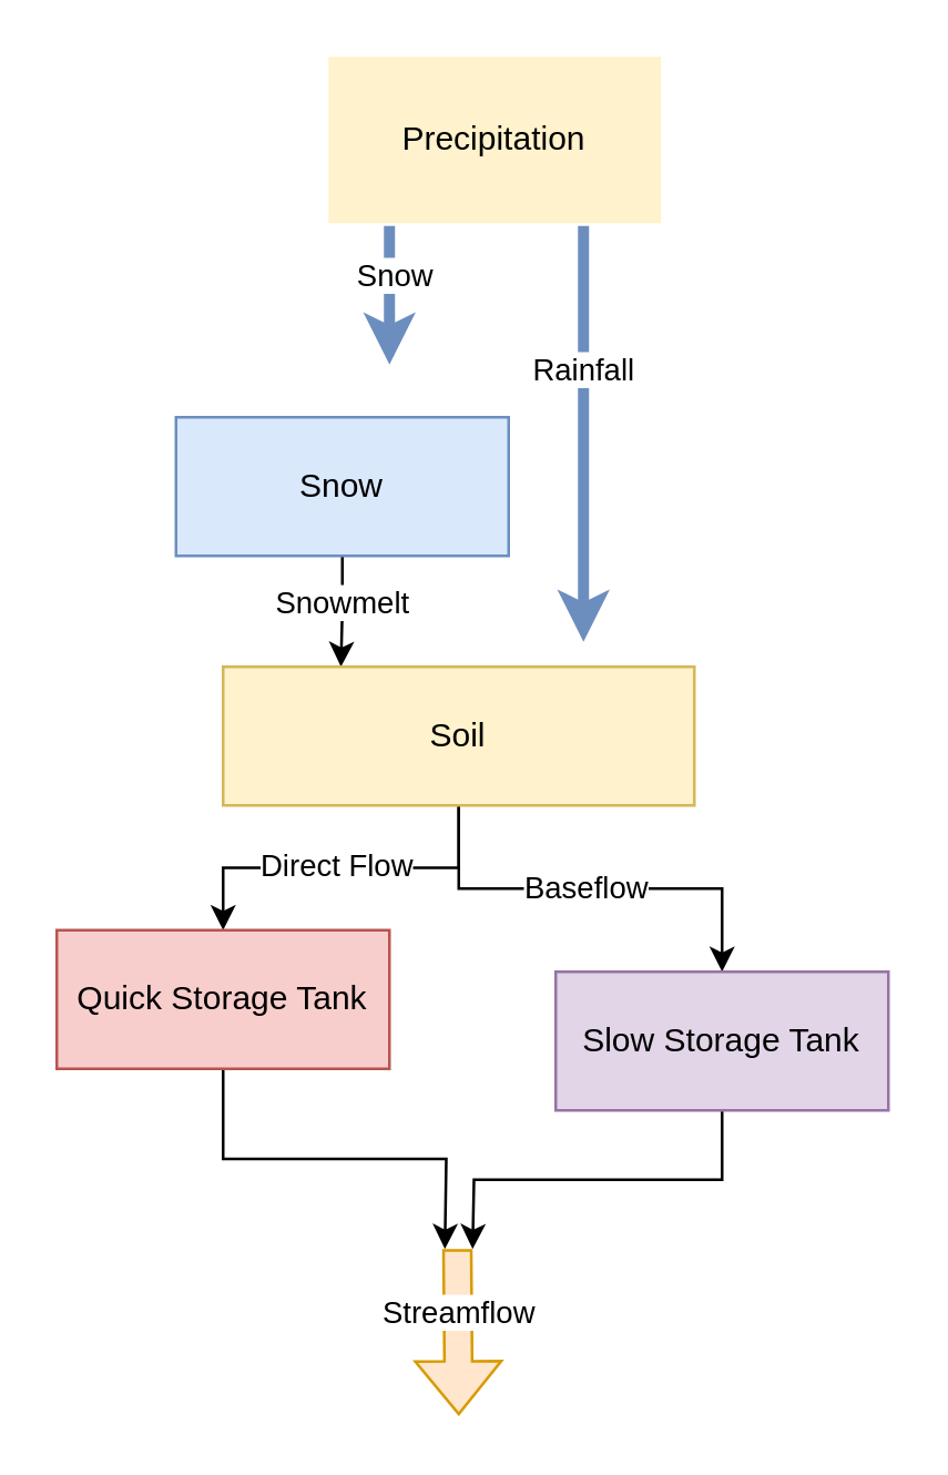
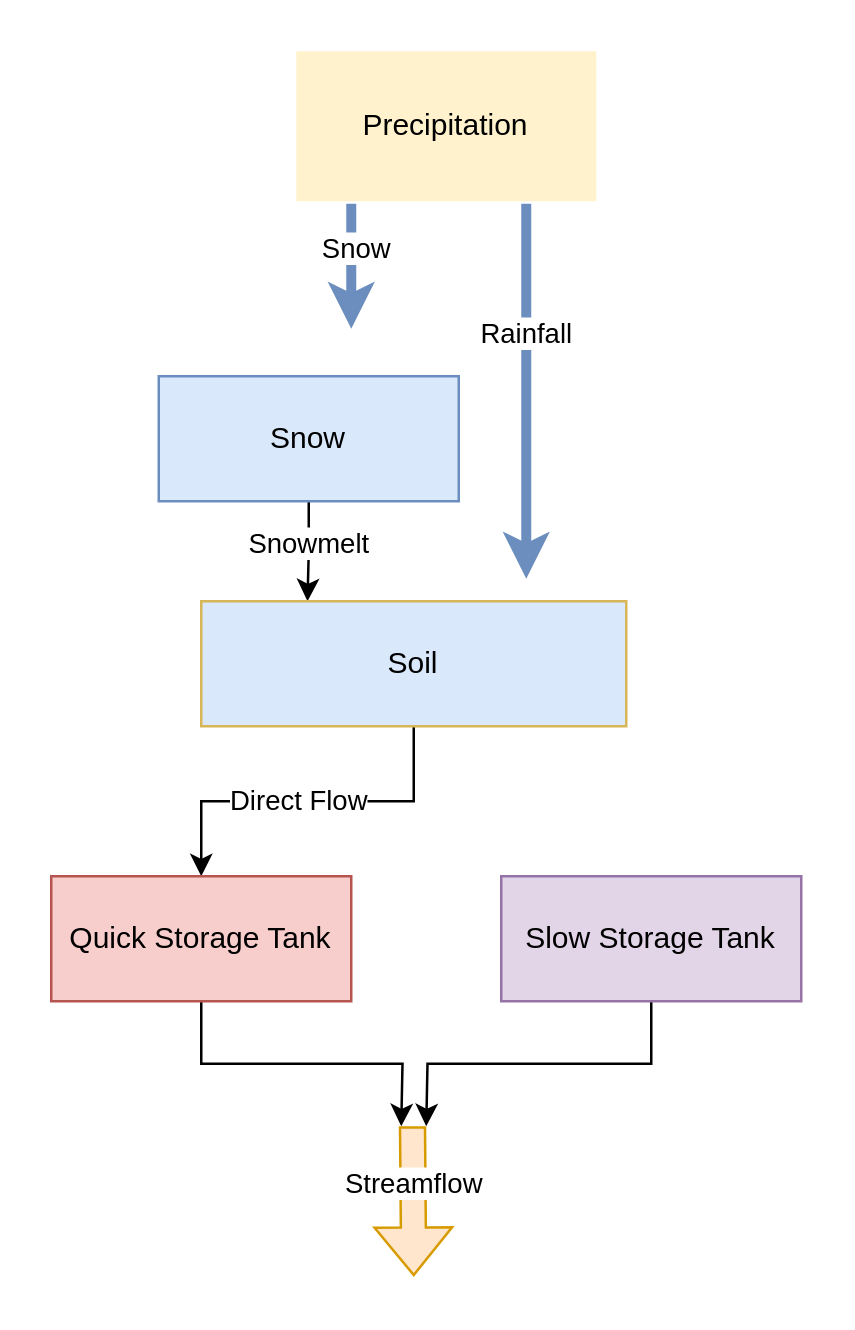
  <mxCell id="0" />
  <mxCell id="1" parent="0" />
  <mxCell id="2" style="edgeStyle=orthogonalEdgeStyle;rounded=0;orthogonalLoop=1;jettySize=auto;html=1;exitX=0.5;exitY=1;exitDx=0;exitDy=0;entryX=0.25;entryY=0;entryDx=0;entryDy=0;" edge="1" parent="1" source="4" target="9"><mxGeometry relative="1" as="geometry" /></mxCell>
  <mxCell id="3" value="Snowmelt" style="edgeLabel;html=1;align=center;verticalAlign=middle;resizable=0;points=[];" vertex="1" connectable="0" parent="2"><mxGeometry x="-0.21" y="-1" relative="1" as="geometry"><mxPoint as="offset" /></mxGeometry></mxCell>
  <mxCell id="4" value="Snow" style="rounded=0;whiteSpace=wrap;html=1;fillColor=#dae8fc;strokeColor=#6c8ebf;" vertex="1" parent="1"><mxGeometry x="63" y="150" width="120" height="50" as="geometry" /></mxCell>
  <mxCell id="5" style="edgeStyle=orthogonalEdgeStyle;rounded=0;orthogonalLoop=1;jettySize=auto;html=1;exitX=0.5;exitY=1;exitDx=0;exitDy=0;entryX=0.5;entryY=0;entryDx=0;entryDy=0;" edge="1" parent="1" source="9" target="11"><mxGeometry relative="1" as="geometry" /></mxCell>
  <mxCell id="6" value="Direct Flow" style="edgeLabel;html=1;align=center;verticalAlign=middle;resizable=0;points=[];" vertex="1" connectable="0" parent="5"><mxGeometry x="0.297" y="-1" relative="1" as="geometry"><mxPoint x="17" as="offset" /></mxGeometry></mxCell>
- <mxCell id="7" style="edgeStyle=orthogonalEdgeStyle;rounded=0;orthogonalLoop=1;jettySize=auto;html=1;exitX=0.5;exitY=1;exitDx=0;exitDy=0;entryX=0.5;entryY=0;entryDx=0;entryDy=0;" edge="1" parent="1" source="9" target="13"><mxGeometry relative="1" as="geometry" /></mxCell>
- <mxCell id="8" value="Baseflow" style="edgeLabel;html=1;align=center;verticalAlign=middle;resizable=0;points=[];" vertex="1" connectable="0" parent="7"><mxGeometry x="0.161" y="1" relative="1" as="geometry"><mxPoint x="-15" as="offset" /></mxGeometry></mxCell>
- <mxCell id="9" value="Soil" style="rounded=0;whiteSpace=wrap;html=1;fillColor=#fff2cc;strokeColor=#d6b656;" vertex="1" parent="1"><mxGeometry x="80" y="240" width="170" height="50" as="geometry" /></mxCell>
+ <mxCell id="9" value="Soil" style="rounded=0;whiteSpace=wrap;html=1;fillColor=#dae8fc;strokeColor=#d6b656;" vertex="1" parent="1"><mxGeometry x="80" y="240" width="170" height="50" as="geometry" /></mxCell>
  <mxCell id="10" style="edgeStyle=orthogonalEdgeStyle;rounded=0;orthogonalLoop=1;jettySize=auto;html=1;exitX=0.5;exitY=1;exitDx=0;exitDy=0;" edge="1" parent="1" source="11"><mxGeometry relative="1" as="geometry"><mxPoint x="160" y="450" as="targetPoint" /></mxGeometry></mxCell>
- <mxCell id="11" value="Quick Storage Tank" style="rounded=0;whiteSpace=wrap;html=1;fillColor=#f8cecc;strokeColor=#b85450;" vertex="1" parent="1"><mxGeometry x="20" y="335" width="120" height="50" as="geometry" /></mxCell>
+ <mxCell id="11" value="Quick Storage Tank" style="rounded=0;whiteSpace=wrap;html=1;fillColor=#f8cecc;strokeColor=#b85450;" vertex="1" parent="1"><mxGeometry x="20" y="350" width="120" height="50" as="geometry" /></mxCell>
  <mxCell id="12" style="edgeStyle=orthogonalEdgeStyle;rounded=0;orthogonalLoop=1;jettySize=auto;html=1;exitX=0.5;exitY=1;exitDx=0;exitDy=0;" edge="1" parent="1" source="13"><mxGeometry relative="1" as="geometry"><mxPoint x="170" y="450" as="targetPoint" /></mxGeometry></mxCell>
  <mxCell id="13" value="Slow Storage Tank" style="rounded=0;whiteSpace=wrap;html=1;fillColor=#e1d5e7;strokeColor=#9673a6;" vertex="1" parent="1"><mxGeometry x="200" y="350" width="120" height="50" as="geometry" /></mxCell>
  <mxCell id="14" value="" style="endArrow=classic;html=1;rounded=0;strokeWidth=4;fillColor=#dae8fc;strokeColor=#6c8ebf;" edge="1" parent="1"><mxGeometry width="50" height="50" relative="1" as="geometry"><mxPoint x="140" y="81" as="sourcePoint" /><mxPoint x="140" y="131" as="targetPoint" /></mxGeometry></mxCell>
  <mxCell id="15" value="Snow" style="edgeLabel;html=1;align=center;verticalAlign=middle;resizable=0;points=[];" vertex="1" connectable="0" parent="14"><mxGeometry x="-0.32" y="1" relative="1" as="geometry"><mxPoint as="offset" /></mxGeometry></mxCell>
  <mxCell id="16" value="" style="endArrow=classic;html=1;rounded=0;strokeWidth=4;fillColor=#dae8fc;strokeColor=#6c8ebf;" edge="1" parent="1"><mxGeometry width="50" height="50" relative="1" as="geometry"><mxPoint x="210" y="81" as="sourcePoint" /><mxPoint x="210" y="231" as="targetPoint" /></mxGeometry></mxCell>
  <mxCell id="17" value="Rainfall" style="edgeLabel;html=1;align=center;verticalAlign=middle;resizable=0;points=[];" vertex="1" connectable="0" parent="16"><mxGeometry x="-0.32" y="-1" relative="1" as="geometry"><mxPoint as="offset" /></mxGeometry></mxCell>
  <mxCell id="18" value="Precipitation" style="rounded=0;whiteSpace=wrap;html=1;strokeColor=none;fillColor=#fff2cc;" vertex="1" parent="1"><mxGeometry x="118" y="20" width="120" height="60" as="geometry" /></mxCell>
  <mxCell id="19" value="" style="shape=flexArrow;endArrow=classic;html=1;rounded=0;fillColor=#ffe6cc;strokeColor=#d79b00;" edge="1" parent="1"><mxGeometry width="50" height="50" relative="1" as="geometry"><mxPoint x="164.5" y="450" as="sourcePoint" /><mxPoint x="165" y="510" as="targetPoint" /></mxGeometry></mxCell>
  <mxCell id="20" value="Streamflow" style="edgeLabel;html=1;align=center;verticalAlign=middle;resizable=0;points=[];" vertex="1" connectable="0" parent="19"><mxGeometry x="0.303" y="4" relative="1" as="geometry"><mxPoint x="-4" y="-16" as="offset" /></mxGeometry></mxCell>
